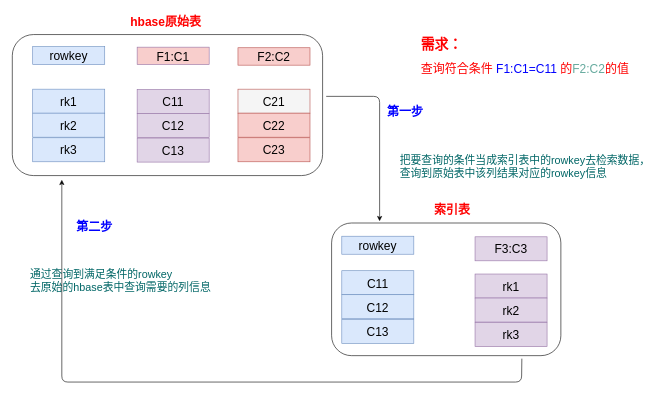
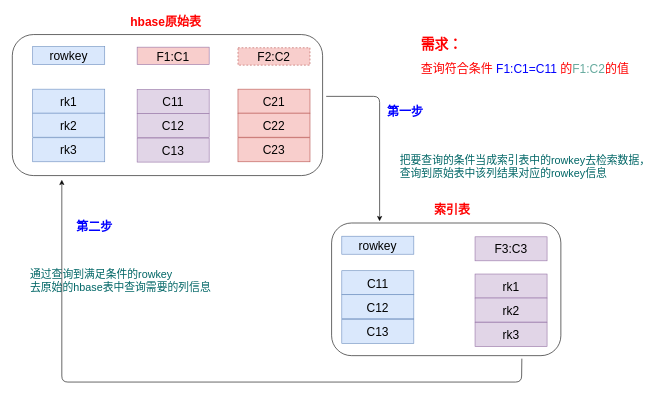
  <mxCell id="0" />
  <mxCell id="1" parent="0" />
  <mxCell id="2" value="&lt;font color=&quot;#0000ff&quot; style=&quot;font-size: 20px&quot;&gt;&lt;b&gt;第一步&lt;/b&gt;&lt;/font&gt;" style="text;html=1;resizable=0;points=[];autosize=1;align=left;verticalAlign=top;spacingTop=-4;" vertex="1" parent="1"><mxGeometry x="642.5" y="171" width="70" height="17" as="geometry" /></mxCell>
  <mxCell id="3" value="&lt;font style=&quot;font-size: 18px&quot; color=&quot;#006666&quot;&gt;把要查询的条件当成索引表中的rowkey去检索数据，&lt;br&gt;查询到原始表中该列结果对应的rowkey信息&lt;/font&gt;" style="text;html=1;resizable=0;points=[];autosize=1;align=left;verticalAlign=top;spacingTop=-4;" vertex="1" parent="1"><mxGeometry x="663.5" y="253.5" width="427" height="32" as="geometry" /></mxCell>
  <mxCell id="4" value="" style="rounded=1;whiteSpace=wrap;html=1;" vertex="1" parent="1"><mxGeometry x="20" y="57" width="517" height="235" as="geometry" /></mxCell>
  <mxCell id="5" value="&lt;font style=&quot;font-size: 20px&quot;&gt;rowkey&lt;/font&gt;" style="rounded=0;whiteSpace=wrap;html=1;fillColor=#dae8fc;strokeColor=#6c8ebf;" vertex="1" parent="1"><mxGeometry x="54" y="77" width="120" height="30" as="geometry" /></mxCell>
  <mxCell id="6" value="&lt;font style=&quot;font-size: 20px&quot;&gt;rk1&lt;/font&gt;" style="rounded=0;whiteSpace=wrap;html=1;fillColor=#dae8fc;strokeColor=#6c8ebf;" vertex="1" parent="1"><mxGeometry x="54" y="148" width="120" height="40" as="geometry" /></mxCell>
  <mxCell id="7" value="&lt;span style=&quot;white-space: normal&quot;&gt;&lt;font style=&quot;font-size: 20px&quot;&gt;rk2&lt;/font&gt;&lt;/span&gt;" style="rounded=0;whiteSpace=wrap;html=1;fillColor=#dae8fc;strokeColor=#6c8ebf;" vertex="1" parent="1"><mxGeometry x="54" y="188" width="120" height="40" as="geometry" /></mxCell>
  <mxCell id="8" value="&lt;span style=&quot;white-space: normal&quot;&gt;&lt;font style=&quot;font-size: 20px&quot;&gt;rk3&lt;/font&gt;&lt;/span&gt;" style="rounded=0;whiteSpace=wrap;html=1;fillColor=#dae8fc;strokeColor=#6c8ebf;" vertex="1" parent="1"><mxGeometry x="54" y="229" width="120" height="40" as="geometry" /></mxCell>
  <mxCell id="9" value="&lt;font style=&quot;font-size: 20px&quot;&gt;F1:C1&lt;/font&gt;" style="rounded=0;whiteSpace=wrap;html=1;fillColor=#f8cecc;strokeColor=#9673a6;" vertex="1" parent="1"><mxGeometry x="228" y="78" width="120" height="29" as="geometry" /></mxCell>
- <mxCell id="10" value="&lt;font style=&quot;font-size: 20px&quot;&gt;F2:C2&lt;/font&gt;" style="rounded=0;whiteSpace=wrap;html=1;fillColor=#f8cecc;strokeColor=#b85450;" vertex="1" parent="1"><mxGeometry x="396" y="79" width="120" height="29" as="geometry" /></mxCell>
+ <mxCell id="10" value="&lt;font style=&quot;font-size: 20px&quot;&gt;F2:C2&lt;/font&gt;" style="rounded=0;whiteSpace=wrap;html=1;fillColor=#f8cecc;strokeColor=#b85450;dashed=1;" vertex="1" parent="1"><mxGeometry x="396" y="79" width="120" height="29" as="geometry" /></mxCell>
  <mxCell id="11" value="&lt;font style=&quot;font-size: 20px&quot;&gt;C11&lt;/font&gt;" style="rounded=0;whiteSpace=wrap;html=1;fillColor=#e1d5e7;strokeColor=#9673a6;" vertex="1" parent="1"><mxGeometry x="228" y="148.5" width="120" height="40" as="geometry" /></mxCell>
  <mxCell id="12" value="&lt;span style=&quot;white-space: normal&quot;&gt;&lt;font style=&quot;font-size: 20px&quot;&gt;C12&lt;/font&gt;&lt;/span&gt;" style="rounded=0;whiteSpace=wrap;html=1;fillColor=#e1d5e7;strokeColor=#9673a6;" vertex="1" parent="1"><mxGeometry x="228" y="188.5" width="120" height="40" as="geometry" /></mxCell>
  <mxCell id="13" value="&lt;span style=&quot;white-space: normal&quot;&gt;&lt;font style=&quot;font-size: 20px&quot;&gt;C13&lt;/font&gt;&lt;/span&gt;" style="rounded=0;whiteSpace=wrap;html=1;fillColor=#e1d5e7;strokeColor=#9673a6;" vertex="1" parent="1"><mxGeometry x="228" y="229.5" width="120" height="40" as="geometry" /></mxCell>
- <mxCell id="14" value="&lt;font style=&quot;font-size: 20px&quot;&gt;C21&lt;/font&gt;" style="rounded=0;whiteSpace=wrap;html=1;fillColor=#f5f5f5;strokeColor=#b85450;" vertex="1" parent="1"><mxGeometry x="396" y="148" width="120" height="40" as="geometry" /></mxCell>
+ <mxCell id="14" value="&lt;font style=&quot;font-size: 20px&quot;&gt;C21&lt;/font&gt;" style="rounded=0;whiteSpace=wrap;html=1;fillColor=#f8cecc;strokeColor=#b85450;" vertex="1" parent="1"><mxGeometry x="396" y="148" width="120" height="40" as="geometry" /></mxCell>
  <mxCell id="15" value="&lt;span style=&quot;white-space: normal&quot;&gt;&lt;font style=&quot;font-size: 20px&quot;&gt;C22&lt;/font&gt;&lt;/span&gt;" style="rounded=0;whiteSpace=wrap;html=1;fillColor=#f8cecc;strokeColor=#b85450;" vertex="1" parent="1"><mxGeometry x="396" y="188" width="120" height="40" as="geometry" /></mxCell>
  <mxCell id="16" value="&lt;span style=&quot;white-space: normal&quot;&gt;&lt;font style=&quot;font-size: 20px&quot;&gt;C23&lt;/font&gt;&lt;/span&gt;" style="rounded=0;whiteSpace=wrap;html=1;fillColor=#f8cecc;strokeColor=#b85450;" vertex="1" parent="1"><mxGeometry x="396" y="229" width="120" height="40" as="geometry" /></mxCell>
  <mxCell id="17" value="&lt;font style=&quot;font-size: 20px&quot; color=&quot;#ff0000&quot;&gt;&lt;b&gt;hbase原始表&lt;/b&gt;&lt;/font&gt;" style="text;html=1;resizable=0;points=[];autosize=1;align=left;verticalAlign=top;spacingTop=-4;" vertex="1" parent="1"><mxGeometry x="214.5" y="20.5" width="128" height="17" as="geometry" /></mxCell>
- <mxCell id="18" value="&lt;font color=&quot;#ff0000&quot;&gt;&lt;b&gt;&lt;font style=&quot;font-size: 23px&quot;&gt;需求：&lt;/font&gt;&lt;/b&gt;&lt;br&gt;&lt;br&gt;&lt;span style=&quot;font-size: 20px&quot;&gt;查询符合条件 &lt;/span&gt;&lt;/font&gt;&lt;font style=&quot;font-size: 20px&quot; color=&quot;#0000ff&quot;&gt;F1:C1=C11&lt;/font&gt;&lt;font style=&quot;font-size: 20px&quot; color=&quot;#ff0000&quot;&gt; 的&lt;/font&gt;&lt;font style=&quot;font-size: 20px&quot; color=&quot;#67ab9f&quot;&gt;F2:C2&lt;/font&gt;&lt;font style=&quot;font-size: 20px&quot; color=&quot;#ff0000&quot;&gt;的值&lt;br&gt;&lt;/font&gt;" style="text;html=1;resizable=0;points=[];autosize=1;align=left;verticalAlign=top;spacingTop=-4;" vertex="1" parent="1"><mxGeometry x="698.5" y="58" width="357" height="49" as="geometry" /></mxCell>
+ <mxCell id="18" value="&lt;font color=&quot;#ff0000&quot;&gt;&lt;b&gt;&lt;font style=&quot;font-size: 23px&quot;&gt;需求：&lt;/font&gt;&lt;/b&gt;&lt;br&gt;&lt;br&gt;&lt;span style=&quot;font-size: 20px&quot;&gt;查询符合条件 &lt;/span&gt;&lt;/font&gt;&lt;font style=&quot;font-size: 20px&quot; color=&quot;#0000ff&quot;&gt;F1:C1=C11&lt;/font&gt;&lt;font style=&quot;font-size: 20px&quot; color=&quot;#ff0000&quot;&gt; 的&lt;/font&gt;&lt;font style=&quot;font-size: 20px&quot; color=&quot;#67ab9f&quot;&gt;F1:C2&lt;/font&gt;&lt;font style=&quot;font-size: 20px&quot; color=&quot;#ff0000&quot;&gt;的值&lt;br&gt;&lt;/font&gt;" style="text;html=1;resizable=0;points=[];autosize=1;align=left;verticalAlign=top;spacingTop=-4;" vertex="1" parent="1"><mxGeometry x="698.5" y="58" width="357" height="49" as="geometry" /></mxCell>
  <mxCell id="19" value="&lt;b&gt;&lt;font style=&quot;font-size: 20px&quot; color=&quot;#0000ff&quot;&gt;第二步&lt;/font&gt;&lt;/b&gt;" style="text;html=1;resizable=0;points=[];autosize=1;align=left;verticalAlign=top;spacingTop=-4;" vertex="1" parent="1"><mxGeometry x="124.5" y="362.5" width="70" height="17" as="geometry" /></mxCell>
  <mxCell id="20" value="&lt;font style=&quot;font-size: 18px&quot; color=&quot;#006666&quot;&gt;通过查询到满足条件的rowkey&lt;br&gt;去原始的hbase表中查询需要的列信息&lt;/font&gt;" style="text;html=1;resizable=0;points=[];autosize=1;align=left;verticalAlign=top;spacingTop=-4;" vertex="1" parent="1"><mxGeometry x="48" y="443.5" width="311" height="32" as="geometry" /></mxCell>
  <mxCell id="21" value="" style="endArrow=classic;html=1;" edge="1" parent="1"><mxGeometry width="50" height="50" relative="1" as="geometry"><mxPoint x="869" y="597" as="sourcePoint" /><mxPoint x="102.5" y="299" as="targetPoint" /><Array as="points"><mxPoint x="868.5" y="636" /><mxPoint x="102.5" y="636" /></Array></mxGeometry></mxCell>
  <mxCell id="22" value="" style="rounded=1;whiteSpace=wrap;html=1;" vertex="1" parent="1"><mxGeometry x="552" y="371" width="382" height="221" as="geometry" /></mxCell>
  <mxCell id="23" value="&lt;font style=&quot;font-size: 20px&quot;&gt;rowkey&lt;/font&gt;" style="rounded=0;whiteSpace=wrap;html=1;fillColor=#dae8fc;strokeColor=#6c8ebf;" vertex="1" parent="1"><mxGeometry x="569" y="393" width="120" height="30" as="geometry" /></mxCell>
  <mxCell id="24" value="&lt;font style=&quot;font-size: 20px&quot;&gt;C11&lt;/font&gt;" style="rounded=0;whiteSpace=wrap;html=1;fillColor=#dae8fc;strokeColor=#6c8ebf;" vertex="1" parent="1"><mxGeometry x="569" y="450.5" width="120" height="40" as="geometry" /></mxCell>
  <mxCell id="25" value="&lt;span style=&quot;font-size: 20px&quot;&gt;C12&lt;/span&gt;" style="rounded=0;whiteSpace=wrap;html=1;fillColor=#dae8fc;strokeColor=#6c8ebf;" vertex="1" parent="1"><mxGeometry x="569" y="490.5" width="120" height="40" as="geometry" /></mxCell>
  <mxCell id="26" value="&lt;span style=&quot;white-space: normal&quot;&gt;&lt;font style=&quot;font-size: 20px&quot;&gt;C13&lt;/font&gt;&lt;/span&gt;" style="rounded=0;whiteSpace=wrap;html=1;fillColor=#dae8fc;strokeColor=#6c8ebf;" vertex="1" parent="1"><mxGeometry x="569" y="531.5" width="120" height="40" as="geometry" /></mxCell>
  <mxCell id="27" value="&lt;font style=&quot;font-size: 20px&quot;&gt;F3:C3&lt;/font&gt;" style="rounded=0;whiteSpace=wrap;html=1;fillColor=#e1d5e7;strokeColor=#9673a6;" vertex="1" parent="1"><mxGeometry x="791" y="394" width="120" height="40" as="geometry" /></mxCell>
  <mxCell id="28" value="&lt;span style=&quot;font-size: 20px&quot;&gt;rk1&lt;/span&gt;" style="rounded=0;whiteSpace=wrap;html=1;fillColor=#e1d5e7;strokeColor=#9673a6;" vertex="1" parent="1"><mxGeometry x="791" y="456" width="120" height="40" as="geometry" /></mxCell>
  <mxCell id="29" value="&lt;span style=&quot;white-space: normal&quot;&gt;&lt;font style=&quot;font-size: 20px&quot;&gt;rk2&lt;/font&gt;&lt;/span&gt;" style="rounded=0;whiteSpace=wrap;html=1;fillColor=#e1d5e7;strokeColor=#9673a6;" vertex="1" parent="1"><mxGeometry x="791" y="496" width="120" height="40" as="geometry" /></mxCell>
  <mxCell id="30" value="&lt;span style=&quot;white-space: normal&quot;&gt;&lt;font style=&quot;font-size: 20px&quot;&gt;rk3&lt;/font&gt;&lt;/span&gt;" style="rounded=0;whiteSpace=wrap;html=1;fillColor=#e1d5e7;strokeColor=#9673a6;" vertex="1" parent="1"><mxGeometry x="791" y="537" width="120" height="40" as="geometry" /></mxCell>
  <mxCell id="31" value="&lt;font color=&quot;#ff0000&quot; size=&quot;1&quot;&gt;&lt;b style=&quot;font-size: 20px&quot;&gt;索引表&lt;/b&gt;&lt;/font&gt;" style="text;html=1;resizable=0;points=[];autosize=1;align=left;verticalAlign=top;spacingTop=-4;" vertex="1" parent="1"><mxGeometry x="721" y="333.5" width="70" height="17" as="geometry" /></mxCell>
  <mxCell id="32" value="" style="endArrow=classic;html=1;" edge="1" parent="1"><mxGeometry width="50" height="50" relative="1" as="geometry"><mxPoint x="543" y="160" as="sourcePoint" /><mxPoint x="632" y="368" as="targetPoint" /><Array as="points"><mxPoint x="632" y="160" /></Array></mxGeometry></mxCell>
